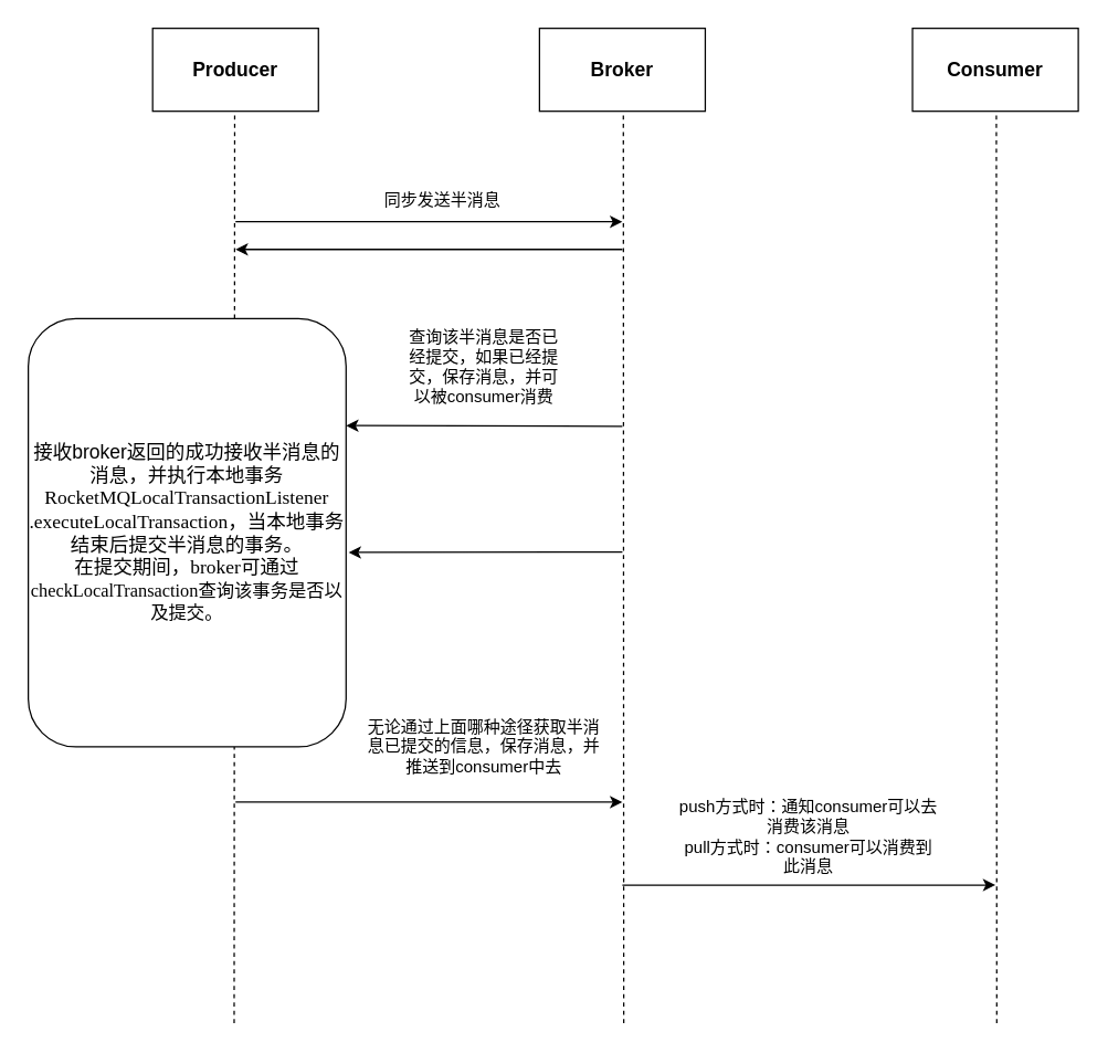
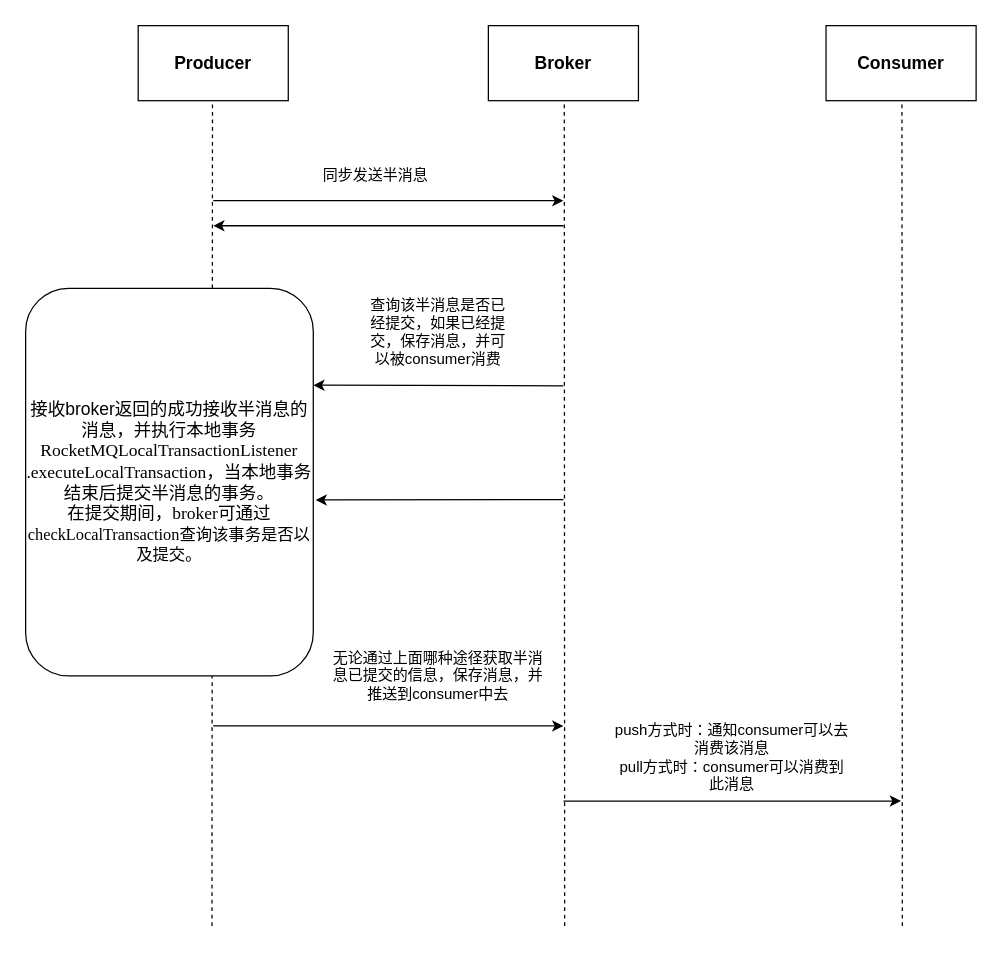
  <mxCell id="0" />
  <mxCell id="1" parent="0" />
  <mxCell id="2" value="&lt;font style=&quot;font-size: 14px&quot;&gt;&lt;b&gt;&lt;font style=&quot;font-size: 14px&quot;&gt;Produc&lt;/font&gt;er&lt;/b&gt;&lt;/font&gt;" style="rounded=0;whiteSpace=wrap;html=1;" vertex="1" parent="1"><mxGeometry x="110" y="20" width="120" height="60" as="geometry" /></mxCell>
  <mxCell id="3" value="&lt;font style=&quot;font-size: 14px&quot;&gt;&lt;b&gt;Broker&lt;/b&gt;&lt;/font&gt;" style="rounded=0;whiteSpace=wrap;html=1;" vertex="1" parent="1"><mxGeometry x="390" y="20" width="120" height="60" as="geometry" /></mxCell>
  <mxCell id="4" value="" style="endArrow=none;dashed=1;html=1;entryX=0.595;entryY=1.04;entryDx=0;entryDy=0;entryPerimeter=0;" edge="1" parent="1"><mxGeometry width="50" height="50" relative="1" as="geometry"><mxPoint x="169" y="740" as="sourcePoint" /><mxPoint x="169.4" y="82.4" as="targetPoint" /></mxGeometry></mxCell>
  <mxCell id="5" value="&lt;font style=&quot;font-size: 14px&quot;&gt;&lt;b&gt;Consumer&lt;/b&gt;&lt;/font&gt;" style="rounded=0;whiteSpace=wrap;html=1;" vertex="1" parent="1"><mxGeometry x="660" y="20" width="120" height="60" as="geometry" /></mxCell>
  <mxCell id="6" value="" style="endArrow=none;dashed=1;html=1;entryX=0.595;entryY=1.04;entryDx=0;entryDy=0;entryPerimeter=0;" edge="1" parent="1"><mxGeometry width="50" height="50" relative="1" as="geometry"><mxPoint x="451" y="740" as="sourcePoint" /><mxPoint x="450.7" y="80" as="targetPoint" /></mxGeometry></mxCell>
  <mxCell id="7" value="" style="endArrow=none;dashed=1;html=1;entryX=0.595;entryY=1.04;entryDx=0;entryDy=0;entryPerimeter=0;" edge="1" parent="1"><mxGeometry width="50" height="50" relative="1" as="geometry"><mxPoint x="721" y="740" as="sourcePoint" /><mxPoint x="720.7" y="80" as="targetPoint" /></mxGeometry></mxCell>
  <mxCell id="8" value="" style="endArrow=classic;html=1;" edge="1" parent="1"><mxGeometry width="50" height="50" relative="1" as="geometry"><mxPoint x="170" y="160" as="sourcePoint" /><mxPoint x="450" y="160" as="targetPoint" /></mxGeometry></mxCell>
- <mxCell id="9" value="&lt;span&gt;同步发送半消息&lt;/span&gt;" style="text;html=1;strokeColor=none;fillColor=none;align=center;verticalAlign=middle;whiteSpace=wrap;rounded=0;" vertex="1" parent="1"><mxGeometry x="260" y="130" width="120" height="30" as="geometry" /></mxCell>
+ <mxCell id="9" value="&lt;span&gt;同步发送半消息&lt;/span&gt;" style="text;html=1;strokeColor=none;fillColor=none;align=center;verticalAlign=middle;whiteSpace=wrap;rounded=0;" vertex="1" parent="1"><mxGeometry x="240" y="125" width="120" height="30" as="geometry" /></mxCell>
  <mxCell id="10" value="" style="endArrow=classic;html=1;" edge="1" parent="1"><mxGeometry width="50" height="50" relative="1" as="geometry"><mxPoint x="450" y="180" as="sourcePoint" /><mxPoint x="170" y="180" as="targetPoint" /></mxGeometry></mxCell>
  <mxCell id="11" value="&lt;span style=&quot;font-size: 14px&quot;&gt;接收broker返回的成功接收半消息的消息，并执行本地事务&lt;/span&gt;&lt;br style=&quot;font-size: 14px&quot;&gt;&lt;span style=&quot;font-size: 14px ; font-family: &amp;#34;consolas&amp;#34;&quot;&gt;RocketMQLocalTransactionListener&lt;br&gt;.&lt;/span&gt;&lt;span style=&quot;font-size: 14px ; font-family: &amp;#34;consolas&amp;#34;&quot;&gt;executeLocalTransaction，当本地事务结束后提交半消息的事务。&lt;br&gt;在提交期间，broker可通过&lt;/span&gt;&lt;span style=&quot;font-family: &amp;#34;consolas&amp;#34; ; font-size: 9.8pt&quot;&gt;checkLocalTransaction查询该事务是否以及提交。&lt;/span&gt;" style="rounded=1;whiteSpace=wrap;html=1;" vertex="1" parent="1"><mxGeometry x="20" y="230" width="230" height="310" as="geometry" /></mxCell>
  <mxCell id="12" value="" style="endArrow=classic;html=1;entryX=1;entryY=0.25;entryDx=0;entryDy=0;" edge="1" parent="1" target="11"><mxGeometry width="50" height="50" relative="1" as="geometry"><mxPoint x="450" y="308" as="sourcePoint" /><mxPoint x="560" y="290" as="targetPoint" /></mxGeometry></mxCell>
  <mxCell id="13" value="查询该半消息是否已经提交，如果已经提交，保存消息，并可以被consumer消费" style="text;html=1;strokeColor=none;fillColor=none;align=center;verticalAlign=middle;whiteSpace=wrap;rounded=0;shadow=0;" vertex="1" parent="1"><mxGeometry x="290" y="230" width="120" height="70" as="geometry" /></mxCell>
  <mxCell id="14" value="" style="endArrow=classic;html=1;entryX=1.008;entryY=0.546;entryDx=0;entryDy=0;entryPerimeter=0;" edge="1" parent="1" target="11"><mxGeometry width="50" height="50" relative="1" as="geometry"><mxPoint x="450" y="399" as="sourcePoint" /><mxPoint x="560" y="290" as="targetPoint" /></mxGeometry></mxCell>
  <mxCell id="15" value="" style="endArrow=classic;html=1;" edge="1" parent="1"><mxGeometry width="50" height="50" relative="1" as="geometry"><mxPoint x="170" y="580" as="sourcePoint" /><mxPoint x="450" y="580" as="targetPoint" /></mxGeometry></mxCell>
  <mxCell id="16" value="无论通过上面哪种途径获取半消息已提交的信息，保存消息，并推送到consumer中去" style="text;html=1;strokeColor=none;fillColor=none;align=center;verticalAlign=middle;whiteSpace=wrap;rounded=0;shadow=0;" vertex="1" parent="1"><mxGeometry x="260" y="500" width="180" height="80" as="geometry" /></mxCell>
  <mxCell id="17" value="" style="endArrow=classic;html=1;" edge="1" parent="1"><mxGeometry width="50" height="50" relative="1" as="geometry"><mxPoint x="450" y="640" as="sourcePoint" /><mxPoint x="720" y="640" as="targetPoint" /></mxGeometry></mxCell>
  <mxCell id="18" value="push方式时：通知consumer可以去消费该消息&lt;br&gt;pull方式时：consumer可以消费到此消息" style="text;html=1;strokeColor=none;fillColor=none;align=center;verticalAlign=middle;whiteSpace=wrap;rounded=0;shadow=0;" vertex="1" parent="1"><mxGeometry x="490" y="570" width="190" height="70" as="geometry" /></mxCell>
